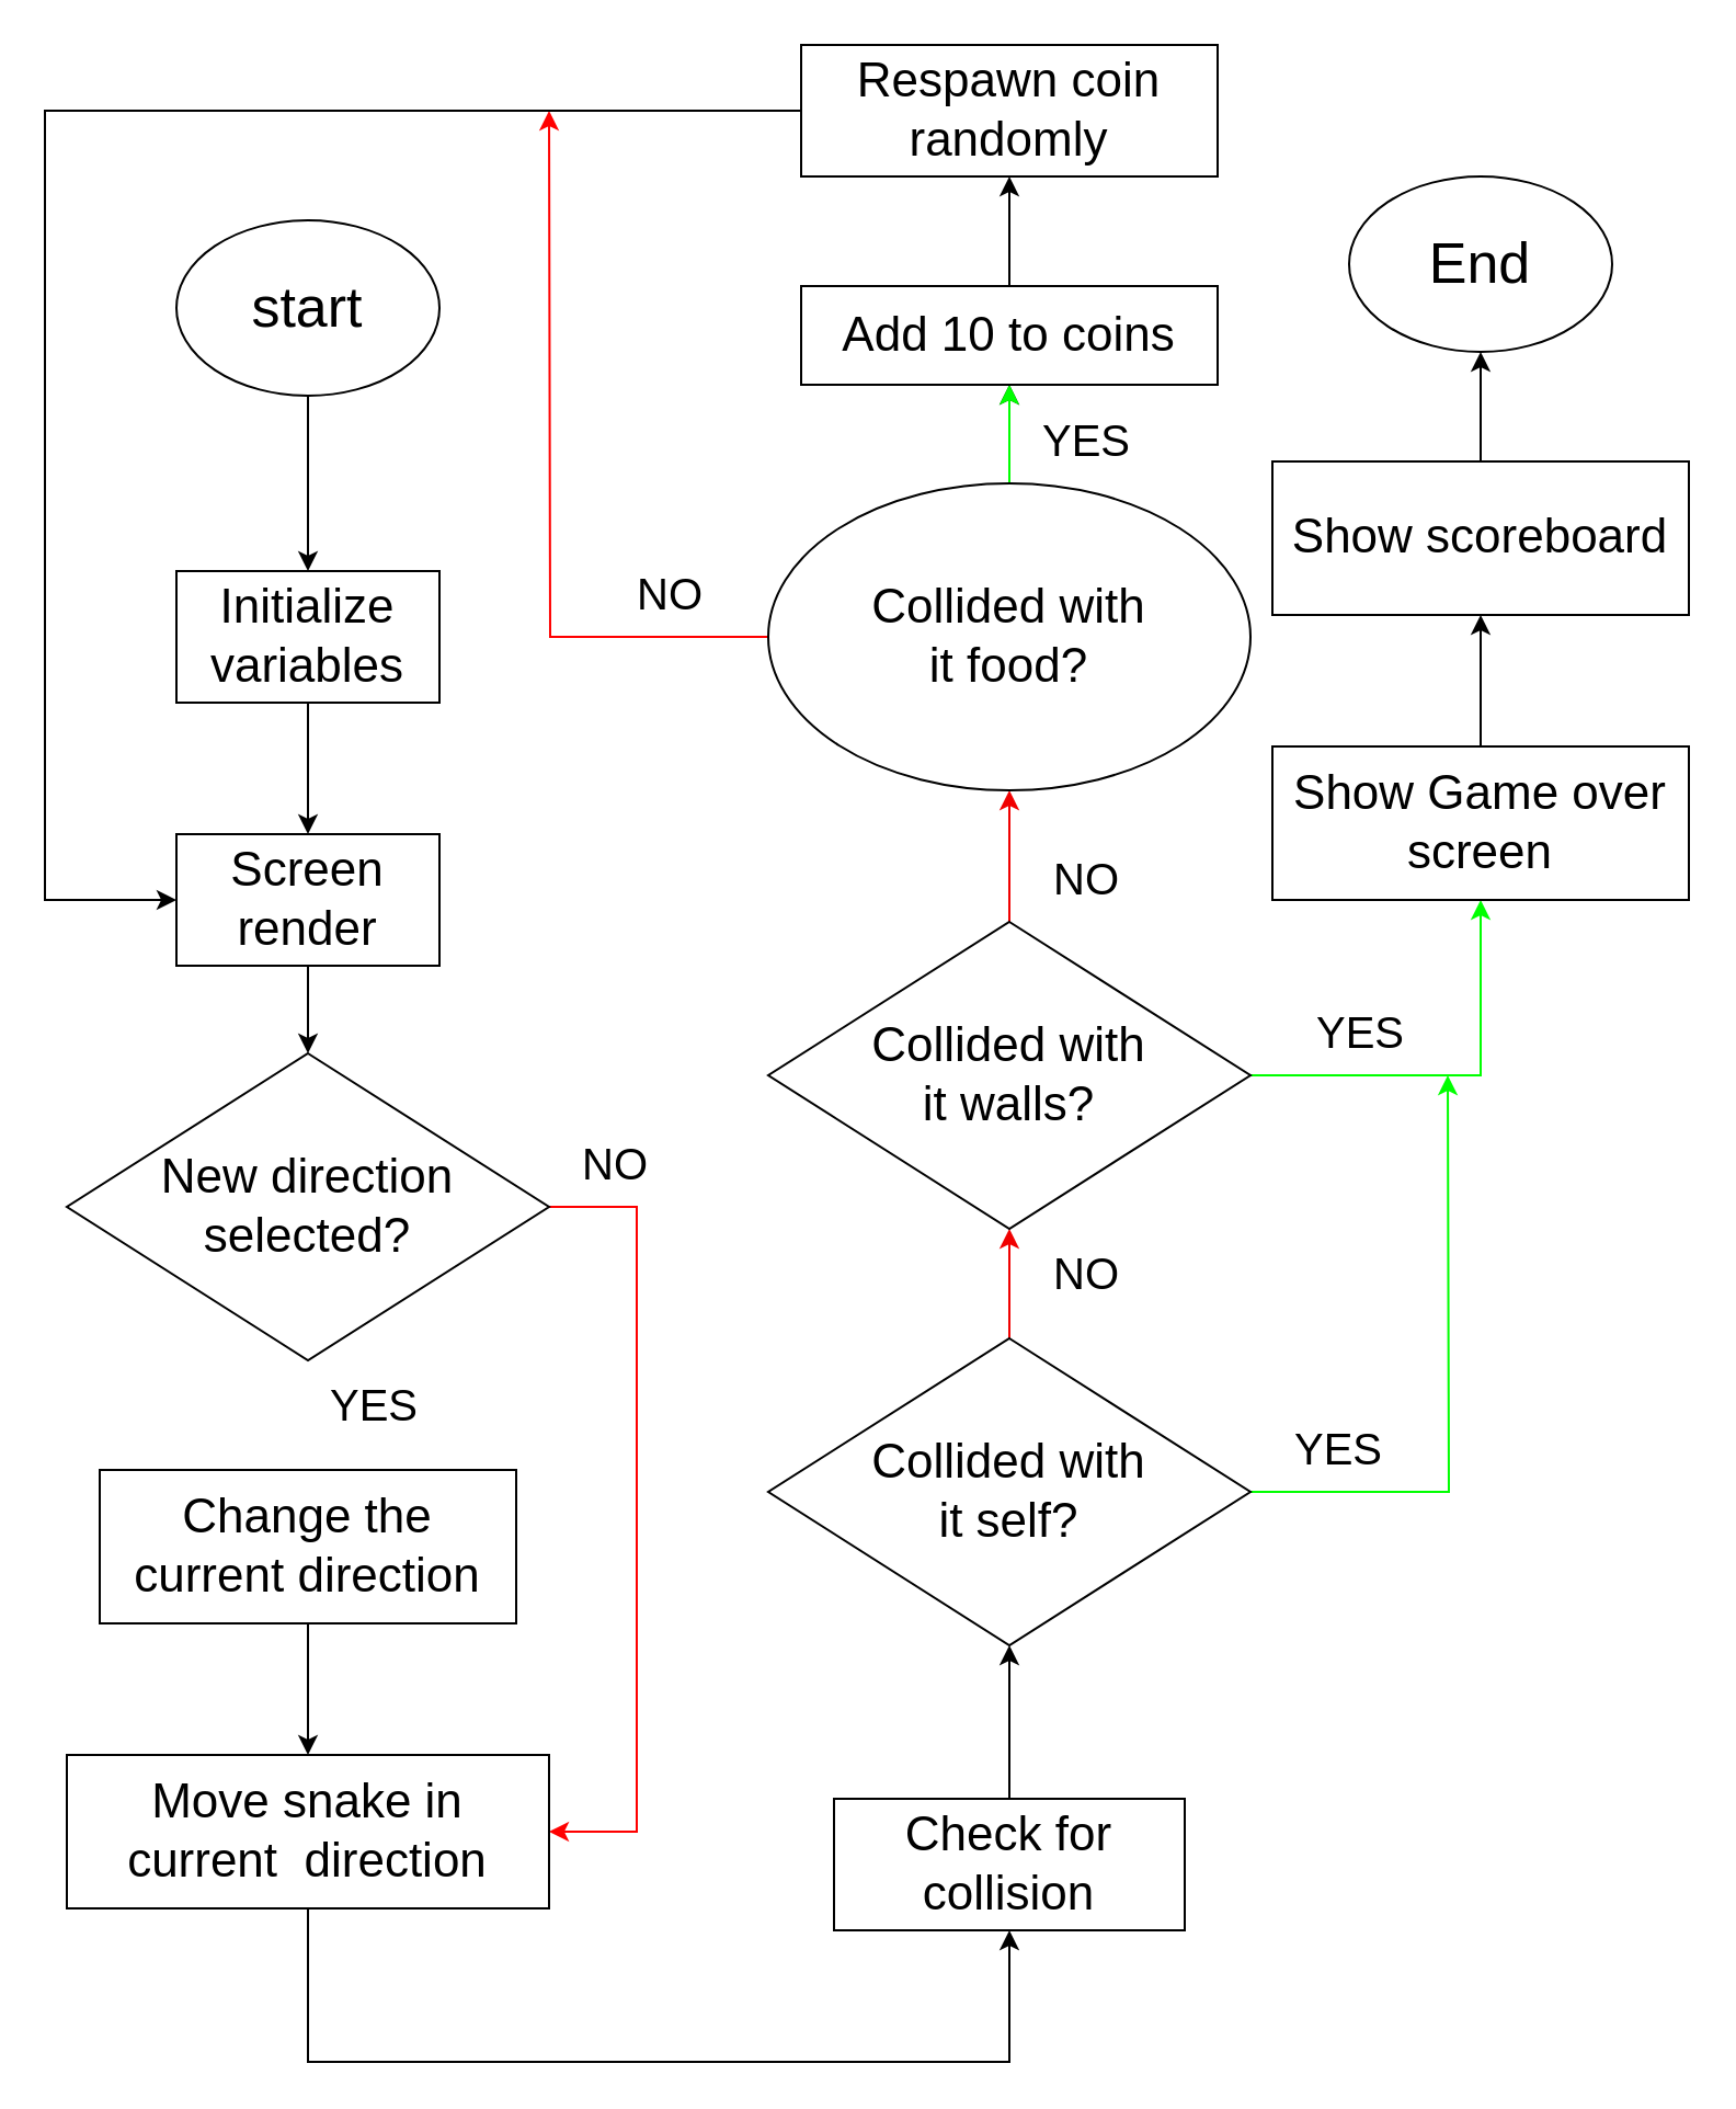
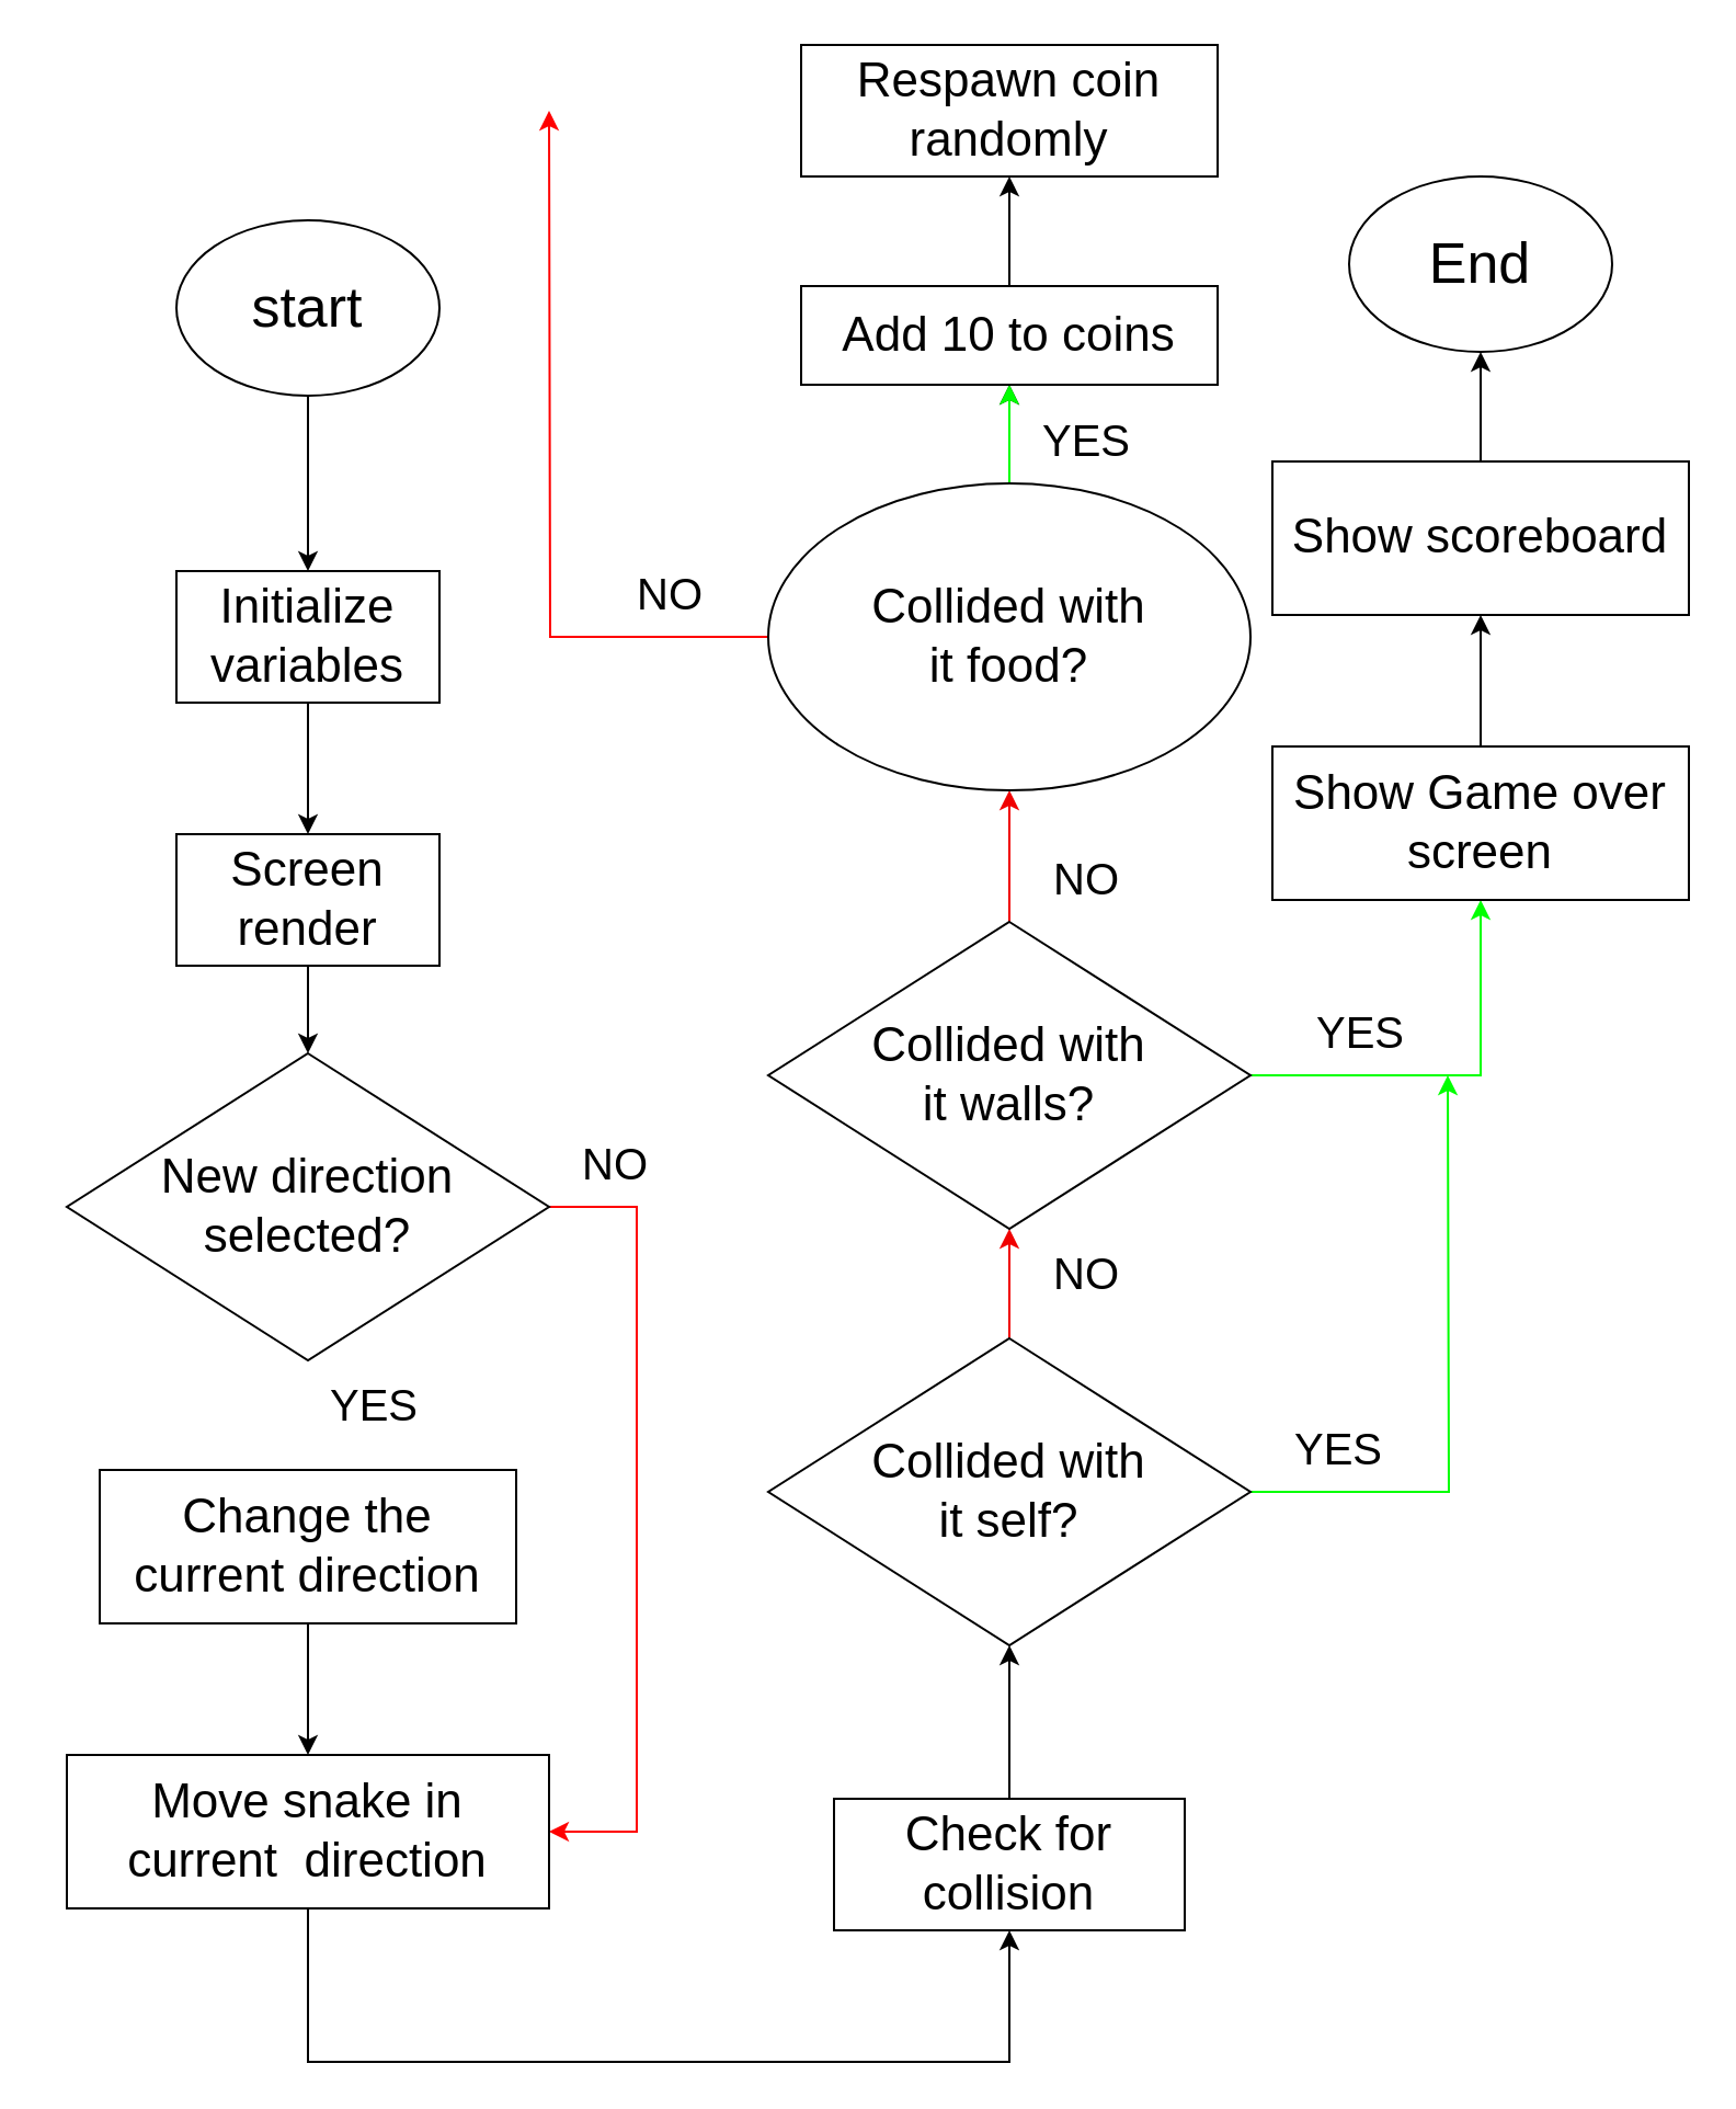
  <mxCell id="0" />
  <mxCell id="1" parent="0" />
  <mxCell id="2" style="edgeStyle=orthogonalEdgeStyle;rounded=0;orthogonalLoop=1;jettySize=auto;html=1;exitX=0.5;exitY=1;exitDx=0;exitDy=0;entryX=0.5;entryY=0;entryDx=0;entryDy=0;" parent="1" source="3" target="5" edge="1"><mxGeometry relative="1" as="geometry" /></mxCell>
  <mxCell id="3" value="&lt;font style=&quot;font-size: 26px&quot;&gt;start&lt;/font&gt;" style="ellipse;whiteSpace=wrap;html=1;" parent="1" vertex="1"><mxGeometry x="80" y="100" width="120" height="80" as="geometry" /></mxCell>
  <mxCell id="4" value="" style="edgeStyle=orthogonalEdgeStyle;rounded=0;orthogonalLoop=1;jettySize=auto;html=1;" parent="1" source="5" target="7" edge="1"><mxGeometry relative="1" as="geometry" /></mxCell>
  <mxCell id="5" value="&lt;font style=&quot;font-size: 22px&quot;&gt;Initialize variables&lt;/font&gt;" style="rounded=0;whiteSpace=wrap;html=1;" parent="1" vertex="1"><mxGeometry x="80" y="260" width="120" height="60" as="geometry" /></mxCell>
  <mxCell id="6" value="" style="edgeStyle=orthogonalEdgeStyle;rounded=0;orthogonalLoop=1;jettySize=auto;html=1;" parent="1" source="7" target="9" edge="1"><mxGeometry relative="1" as="geometry" /></mxCell>
  <mxCell id="7" value="&lt;font style=&quot;font-size: 22px&quot;&gt;Screen render&lt;/font&gt;" style="rounded=0;whiteSpace=wrap;html=1;" parent="1" vertex="1"><mxGeometry x="80" y="380" width="120" height="60" as="geometry" /></mxCell>
  <mxCell id="8" style="edgeStyle=orthogonalEdgeStyle;rounded=0;orthogonalLoop=1;jettySize=auto;html=1;entryX=1;entryY=0.5;entryDx=0;entryDy=0;strokeColor=#FF0000;" parent="1" source="9" target="14" edge="1"><mxGeometry relative="1" as="geometry"><Array as="points"><mxPoint x="290" y="550" /><mxPoint x="290" y="835" /></Array></mxGeometry></mxCell>
  <mxCell id="9" value="&lt;span style=&quot;font-size: 22px&quot;&gt;New direction selected?&lt;/span&gt;" style="rhombus;whiteSpace=wrap;html=1;" parent="1" vertex="1"><mxGeometry x="30" y="480" width="220" height="140" as="geometry" /></mxCell>
  <mxCell id="10" value="" style="edgeStyle=orthogonalEdgeStyle;rounded=0;orthogonalLoop=1;jettySize=auto;html=1;fillColor=#d5e8d4;" parent="1" source="11" target="14" edge="1"><mxGeometry relative="1" as="geometry" /></mxCell>
  <mxCell id="11" value="&lt;span style=&quot;font-size: 22px&quot;&gt;Change the current direction&lt;/span&gt;" style="rounded=0;whiteSpace=wrap;html=1;" parent="1" vertex="1"><mxGeometry x="45" y="670" width="190" height="70" as="geometry" /></mxCell>
  <mxCell id="12" value="&lt;font style=&quot;font-size: 20px&quot;&gt;YES&lt;/font&gt;" style="text;html=1;align=center;verticalAlign=middle;resizable=0;points=[];autosize=1;" parent="1" vertex="1"><mxGeometry x="140" y="630" width="60" height="20" as="geometry" /></mxCell>
  <mxCell id="13" style="edgeStyle=orthogonalEdgeStyle;rounded=0;orthogonalLoop=1;jettySize=auto;html=1;entryX=0.5;entryY=1;entryDx=0;entryDy=0;strokeColor=#000000;" parent="1" source="14" target="17" edge="1"><mxGeometry relative="1" as="geometry"><Array as="points"><mxPoint x="140" y="940" /><mxPoint x="460" y="940" /></Array></mxGeometry></mxCell>
  <mxCell id="14" value="&lt;span style=&quot;font-size: 22px&quot;&gt;Move snake in current&amp;nbsp; direction&lt;/span&gt;" style="rounded=0;whiteSpace=wrap;html=1;" parent="1" vertex="1"><mxGeometry x="30" y="800" width="220" height="70" as="geometry" /></mxCell>
  <mxCell id="15" value="&lt;font style=&quot;font-size: 20px&quot;&gt;NO&lt;/font&gt;" style="text;html=1;align=center;verticalAlign=middle;resizable=0;points=[];autosize=1;" parent="1" vertex="1"><mxGeometry x="255" y="520" width="50" height="20" as="geometry" /></mxCell>
  <mxCell id="16" value="" style="edgeStyle=orthogonalEdgeStyle;rounded=0;orthogonalLoop=1;jettySize=auto;html=1;strokeColor=#000000;" parent="1" source="17" target="20" edge="1"><mxGeometry relative="1" as="geometry" /></mxCell>
  <mxCell id="17" value="&lt;span style=&quot;font-size: 22px&quot;&gt;Check for collision&lt;/span&gt;" style="rounded=0;whiteSpace=wrap;html=1;" parent="1" vertex="1"><mxGeometry x="380" y="820" width="160" height="60" as="geometry" /></mxCell>
  <mxCell id="18" value="" style="edgeStyle=orthogonalEdgeStyle;rounded=0;orthogonalLoop=1;jettySize=auto;html=1;strokeColor=#F00000;" parent="1" source="20" target="23" edge="1"><mxGeometry relative="1" as="geometry" /></mxCell>
  <mxCell id="19" style="edgeStyle=orthogonalEdgeStyle;rounded=0;orthogonalLoop=1;jettySize=auto;html=1;strokeColor=#00FF00;" parent="1" source="20" edge="1"><mxGeometry relative="1" as="geometry"><mxPoint x="660" y="490" as="targetPoint" /></mxGeometry></mxCell>
  <mxCell id="20" value="&lt;span style=&quot;font-size: 22px&quot;&gt;Collided with&lt;br&gt;it self?&lt;/span&gt;" style="rhombus;whiteSpace=wrap;html=1;" parent="1" vertex="1"><mxGeometry x="350" y="610" width="220" height="140" as="geometry" /></mxCell>
  <mxCell id="21" value="" style="edgeStyle=orthogonalEdgeStyle;rounded=0;orthogonalLoop=1;jettySize=auto;html=1;strokeColor=#F00000;" parent="1" source="23" target="27" edge="1"><mxGeometry relative="1" as="geometry" /></mxCell>
  <mxCell id="22" style="edgeStyle=orthogonalEdgeStyle;rounded=0;orthogonalLoop=1;jettySize=auto;html=1;entryX=0.5;entryY=1;entryDx=0;entryDy=0;strokeColor=#00FF00;" parent="1" source="23" target="31" edge="1"><mxGeometry relative="1" as="geometry" /></mxCell>
  <mxCell id="23" value="&lt;span style=&quot;font-size: 22px&quot;&gt;Collided with&lt;br&gt;it walls?&lt;/span&gt;" style="rhombus;whiteSpace=wrap;html=1;" parent="1" vertex="1"><mxGeometry x="350" y="420" width="220" height="140" as="geometry" /></mxCell>
  <mxCell id="24" style="edgeStyle=orthogonalEdgeStyle;rounded=0;orthogonalLoop=1;jettySize=auto;html=1;entryX=0.5;entryY=1;entryDx=0;entryDy=0;" parent="1" source="27" target="35" edge="1"><mxGeometry relative="1" as="geometry" /></mxCell>
  <mxCell id="25" value="" style="edgeStyle=orthogonalEdgeStyle;rounded=0;orthogonalLoop=1;jettySize=auto;html=1;strokeColor=#00FF00;" parent="1" source="27" target="35" edge="1"><mxGeometry relative="1" as="geometry" /></mxCell>
  <mxCell id="26" style="edgeStyle=orthogonalEdgeStyle;rounded=0;orthogonalLoop=1;jettySize=auto;html=1;strokeColor=#FF0000;" parent="1" source="27" edge="1"><mxGeometry relative="1" as="geometry"><mxPoint x="250" y="50" as="targetPoint" /></mxGeometry></mxCell>
  <mxCell id="27" value="&lt;span style=&quot;font-size: 22px&quot;&gt;Collided with&lt;br&gt;it food?&lt;/span&gt;" style="ellipse;whiteSpace=wrap;html=1;" parent="1" vertex="1"><mxGeometry x="350" y="220" width="220" height="140" as="geometry" /></mxCell>
  <mxCell id="28" value="&lt;font style=&quot;font-size: 20px&quot;&gt;NO&lt;/font&gt;" style="text;html=1;align=center;verticalAlign=middle;resizable=0;points=[];autosize=1;" parent="1" vertex="1"><mxGeometry x="470" y="570" width="50" height="20" as="geometry" /></mxCell>
  <mxCell id="29" value="&lt;font style=&quot;font-size: 20px&quot;&gt;NO&lt;/font&gt;" style="text;html=1;align=center;verticalAlign=middle;resizable=0;points=[];autosize=1;" parent="1" vertex="1"><mxGeometry x="470" y="390" width="50" height="20" as="geometry" /></mxCell>
  <mxCell id="30" value="" style="edgeStyle=orthogonalEdgeStyle;rounded=0;orthogonalLoop=1;jettySize=auto;html=1;" parent="1" source="31" target="41" edge="1"><mxGeometry relative="1" as="geometry" /></mxCell>
  <mxCell id="31" value="&lt;span style=&quot;font-size: 22px&quot;&gt;Show Game over screen&lt;/span&gt;" style="rounded=0;whiteSpace=wrap;html=1;" parent="1" vertex="1"><mxGeometry x="580" y="340" width="190" height="70" as="geometry" /></mxCell>
  <mxCell id="32" value="&lt;font style=&quot;font-size: 20px&quot;&gt;YES&lt;/font&gt;" style="text;html=1;align=center;verticalAlign=middle;resizable=0;points=[];autosize=1;" parent="1" vertex="1"><mxGeometry x="580" y="650" width="60" height="20" as="geometry" /></mxCell>
  <mxCell id="33" value="&lt;font style=&quot;font-size: 20px&quot;&gt;YES&lt;/font&gt;" style="text;html=1;align=center;verticalAlign=middle;resizable=0;points=[];autosize=1;" parent="1" vertex="1"><mxGeometry x="590" y="460" width="60" height="20" as="geometry" /></mxCell>
  <mxCell id="34" value="" style="edgeStyle=orthogonalEdgeStyle;rounded=0;orthogonalLoop=1;jettySize=auto;html=1;strokeColor=#000000;" parent="1" source="35" target="37" edge="1"><mxGeometry relative="1" as="geometry" /></mxCell>
  <mxCell id="35" value="&lt;span style=&quot;font-size: 22px&quot;&gt;Add 10 to coins&lt;/span&gt;" style="rounded=0;whiteSpace=wrap;html=1;" parent="1" vertex="1"><mxGeometry x="365" y="130" width="190" height="45" as="geometry" /></mxCell>
- <mxCell id="36" style="edgeStyle=orthogonalEdgeStyle;rounded=0;orthogonalLoop=1;jettySize=auto;html=1;strokeColor=#000000;entryX=0;entryY=0.5;entryDx=0;entryDy=0;" parent="1" source="37" target="7" edge="1"><mxGeometry relative="1" as="geometry"><mxPoint x="10" y="410" as="targetPoint" /><Array as="points"><mxPoint x="20" y="50" /><mxPoint x="20" y="410" /></Array></mxGeometry></mxCell>
  <mxCell id="37" value="&lt;span style=&quot;font-size: 22px&quot;&gt;Respawn coin randomly&lt;/span&gt;" style="rounded=0;whiteSpace=wrap;html=1;" parent="1" vertex="1"><mxGeometry x="365" y="20" width="190" height="60" as="geometry" /></mxCell>
  <mxCell id="38" value="&lt;font style=&quot;font-size: 20px&quot;&gt;YES&lt;/font&gt;" style="text;html=1;align=center;verticalAlign=middle;resizable=0;points=[];autosize=1;" parent="1" vertex="1"><mxGeometry x="465" y="190" width="60" height="20" as="geometry" /></mxCell>
  <mxCell id="39" value="&lt;font style=&quot;font-size: 20px&quot;&gt;NO&lt;/font&gt;" style="text;html=1;align=center;verticalAlign=middle;resizable=0;points=[];autosize=1;" parent="1" vertex="1"><mxGeometry x="280" y="260" width="50" height="20" as="geometry" /></mxCell>
  <mxCell id="40" value="" style="edgeStyle=orthogonalEdgeStyle;rounded=0;orthogonalLoop=1;jettySize=auto;html=1;" edge="1" parent="1" source="41" target="42"><mxGeometry relative="1" as="geometry" /></mxCell>
  <mxCell id="41" value="&lt;span style=&quot;font-size: 22px&quot;&gt;Show scoreboard&lt;/span&gt;" style="rounded=0;whiteSpace=wrap;html=1;" parent="1" vertex="1"><mxGeometry x="580" y="210" width="190" height="70" as="geometry" /></mxCell>
  <mxCell id="42" value="&lt;font style=&quot;font-size: 26px&quot;&gt;End&lt;/font&gt;" style="ellipse;whiteSpace=wrap;html=1;" vertex="1" parent="1"><mxGeometry x="615" y="80" width="120" height="80" as="geometry" /></mxCell>
